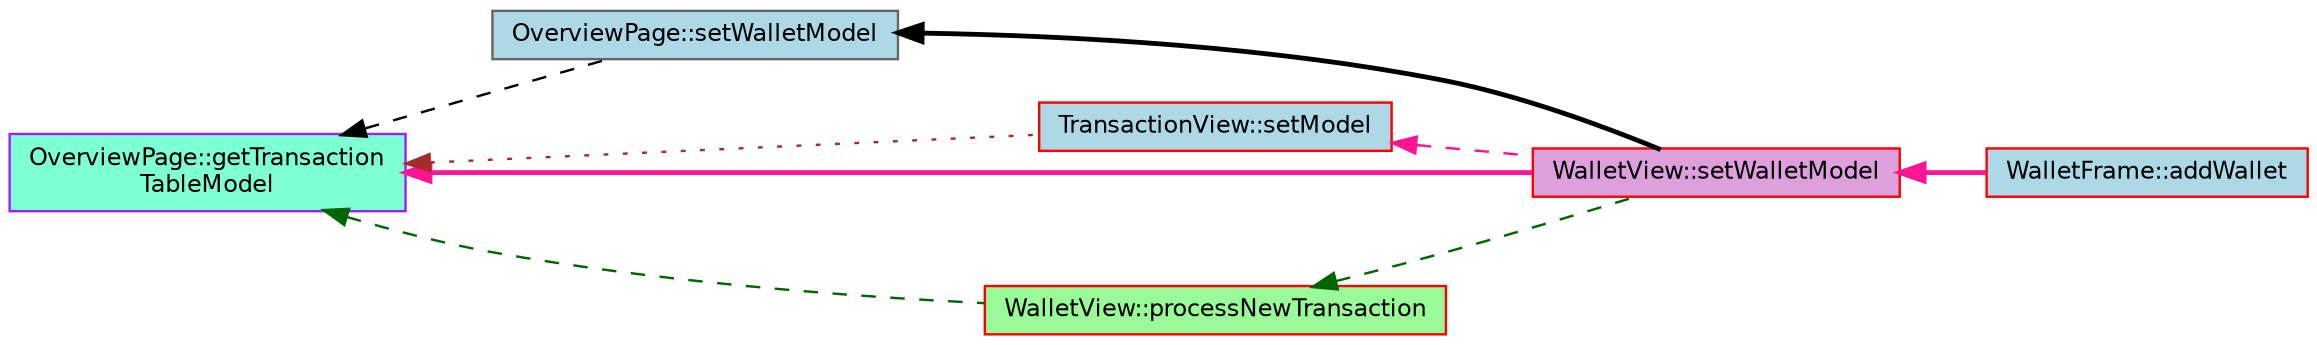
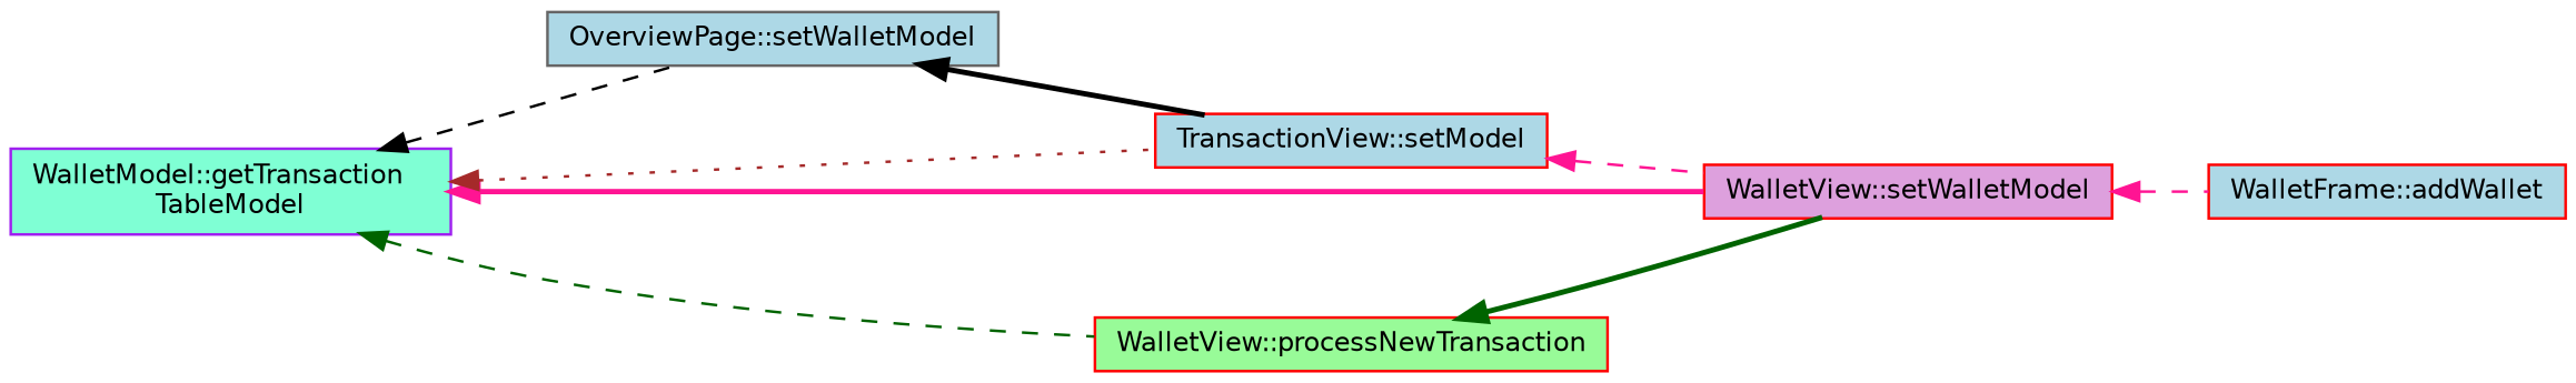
  digraph {
    rankdir=LR
    node [color=red fillcolor=lightblue fontname=Helvetica fontsize=10 shape=record style=filled]
    edge [color=deeppink dir=back fontname=Helvetica fontsize=10 labelfontname=Helvetica labelfontsize=10 style=dashed]
-   n1 [color=purple fillcolor=aquamarine fontcolor=black height=0.2 label="OverviewPage::getTransaction\lTableModel" width=0.4]
+   n1 [color=purple fillcolor=aquamarine fontcolor=black height=0.2 label="WalletModel::getTransaction\lTableModel" width=0.4]
    n2 [color=gray40 height=0.2 label="OverviewPage::setWalletModel" width=0.4]
    n3 [fillcolor=plum height=0.2 label="WalletView::setWalletModel" width=0.4]
    n4 [height=0.2 label="TransactionView::setModel" width=0.4]
    n5 [fillcolor=palegreen height=0.2 label="WalletView::processNewTransaction" width=0.4]
    n6 [height=0.2 label="WalletFrame::addWallet" width=0.4]
    n1 -> n2 [color=black]
    n1 -> n3 [style=bold]
    n1 -> n4 [color=brown style=dotted]
    n1 -> n5 [color=darkgreen]
-   n2 -> n3 [color=black style=bold]
-   n3 -> n6 [style=bold]
+   n2 -> n4 [color=black style=bold]
+   n3 -> n6
    n4 -> n3
-   n5 -> n3 [color=darkgreen]
+   n5 -> n3 [color=darkgreen style=bold]
  }
